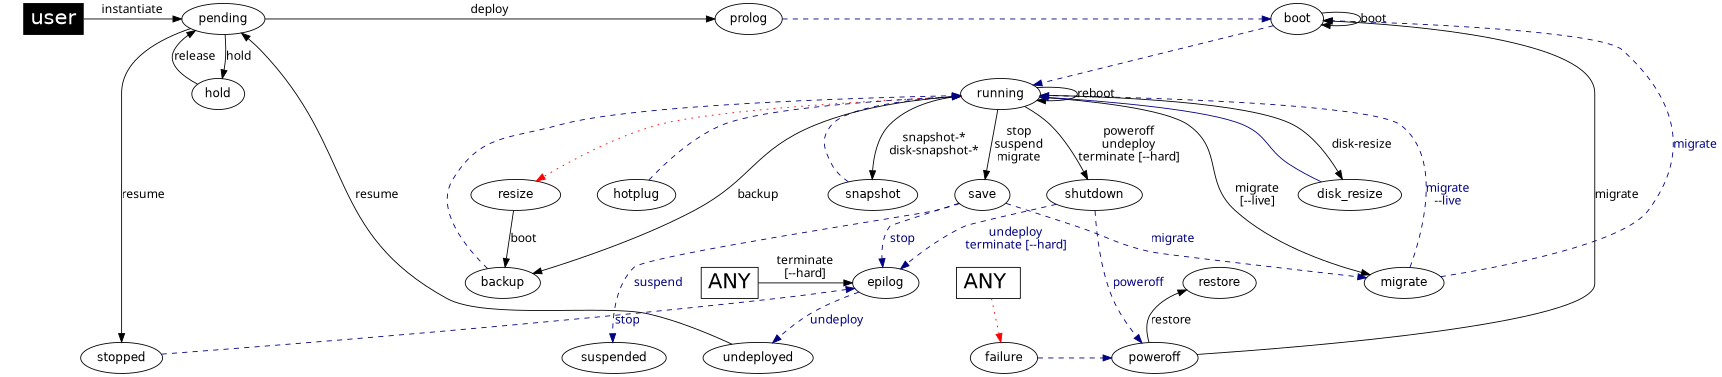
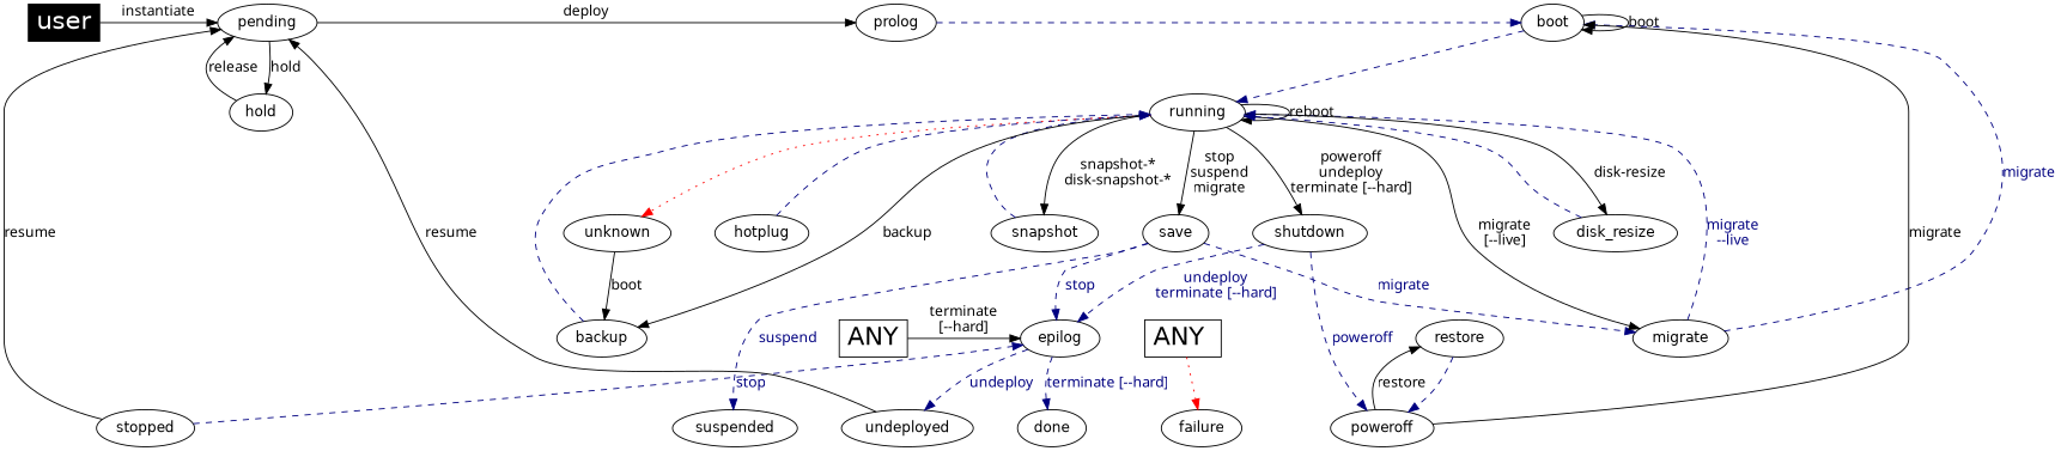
  digraph {
    nodesep=0.6
    node [fontname=Helvetica]
    edge [fontname=Menlo]
    user [fillcolor=black fontcolor=white fontsize=24.0 shape=box style=filled]
    pending
    prolog
    boot
    save
    shutdown
-   unknown [label=resize]
+   unknown
    hotplug
    snapshot
    ANY [fontsize=24.0 shape=box]
    epilog
    migrate
    suspended
+   done
    failure
    stopped
    poweroff
    undeployed
    hold
    running
    backup
    restore
    "ANY " [fontsize=24.0 shape=box]
    disk_resize
    subgraph sub_1 {
      color=white
      rank=same
      user
      pending
      prolog
      boot
    }
    subgraph sub_2 {
      color=white
      rank=same
      save
      shutdown
      unknown
      hotplug
      snapshot
    }
    subgraph sub_3 {
      color=white
      rank=same
      ANY
      epilog
      migrate
    }
    subgraph sub_4 {
      color=white
      rank=max
      suspended
+     done
      failure
      stopped
      poweroff
      undeployed
    }
    user -> pending [label=instantiate]
    pending -> prolog [label=deploy]
    pending -> hold [label=hold]
    prolog -> boot [color=navy fontcolor=navy style=dashed]
    boot -> boot [label=boot]
    boot -> running [color=navy fontcolor=navy style=dashed]
    save -> epilog [color=navy fontcolor=navy label=stop style=dashed]
    save -> migrate [color=navy fontcolor=navy label=migrate style=dashed]
    save -> suspended [color=navy fontcolor=navy label=suspend style=dashed]
    shutdown -> epilog [color=navy fontcolor=navy label="undeploy\nterminate [--hard]" style=dashed]
    shutdown -> poweroff [color=navy fontcolor=navy label=poweroff style=dashed]
    unknown -> backup [label=boot]
    hotplug -> running [color=navy fontcolor=navy style=dashed]
    snapshot -> running [color=navy fontcolor=navy style=dashed]
    ANY -> epilog [label="terminate\n[--hard]"]
+   epilog -> done [color=navy fontcolor=navy label="terminate [--hard]" style=dashed]
    epilog -> undeployed [color=navy fontcolor=navy label=undeploy style=dashed]
    migrate -> boot [color=navy fontcolor=navy label=migrate style=dashed]
    migrate -> running [color=navy fontcolor=navy label="migrate\n--live" style=dashed]
-   pending -> stopped [label=resume]
+   stopped -> pending [label=resume]
    stopped -> epilog [color=navy fontcolor=navy label=stop style=dashed]
    poweroff -> boot [label=migrate]
    poweroff -> restore [label=restore]
    undeployed -> pending [label=resume]
    hold -> pending [label=release]
    running -> save [label="stop\nsuspend\nmigrate"]
    running -> shutdown [label="poweroff\nundeploy\nterminate [--hard]"]
    running -> unknown [color=red style=dotted]
    running -> snapshot [label="snapshot-*\ndisk-snapshot-*"]
    running -> migrate [label="migrate\n[--live]"]
    running -> running [label=reboot]
    running -> backup [label=backup]
    running -> disk_resize [label="disk-resize"]
    backup -> running [color=navy fontcolor=navy style=dashed]
-   failure -> poweroff [color=navy fontcolor=navy style=dashed]
+   restore -> poweroff [color=navy fontcolor=navy style=dashed]
    "ANY " -> failure [color=red style=dotted]
-   disk_resize -> running [color=navy fontcolor=navy style=solid]
+   disk_resize -> running [color=navy fontcolor=navy style=dashed]
  }
